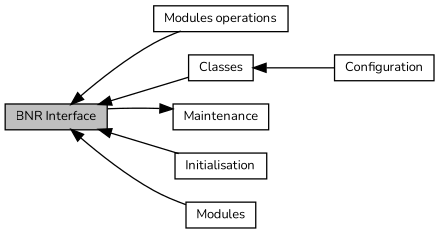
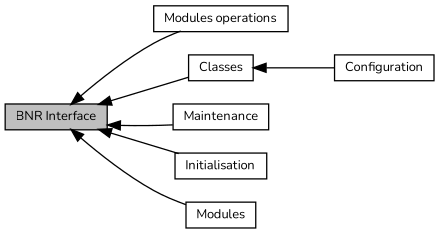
  digraph {
    fontname=Nunito
    rankdir=LR
    node [color=black fillcolor=white fontname=Nunito fontsize=10 shape=record style=filled]
    edge [dir=back fontname=Nunito fontsize=10 labelfontname=Helvetica labelfontsize=10 shape=plaintext style=solid]
    n1 [fillcolor=grey75 fontcolor=black height=0.2 label="BNR Interface" width=0.4]
    n2 [height=0.2 label="Modules operations" width=0.4]
    n3 [height=0.2 label=Classes width=0.4]
    n4 [height=0.2 label=Maintenance width=0.4]
    n5 [height=0.2 label=Initialisation width=0.4]
    n6 [height=0.2 label=Modules width=0.4]
    n7 [height=0.2 label=Configuration width=0.4]
    n1 -> n2
    n1 -> n3
-   n4 -> n1
+   n1 -> n4
    n1 -> n5
    n1 -> n6
    n3 -> n7
  }
